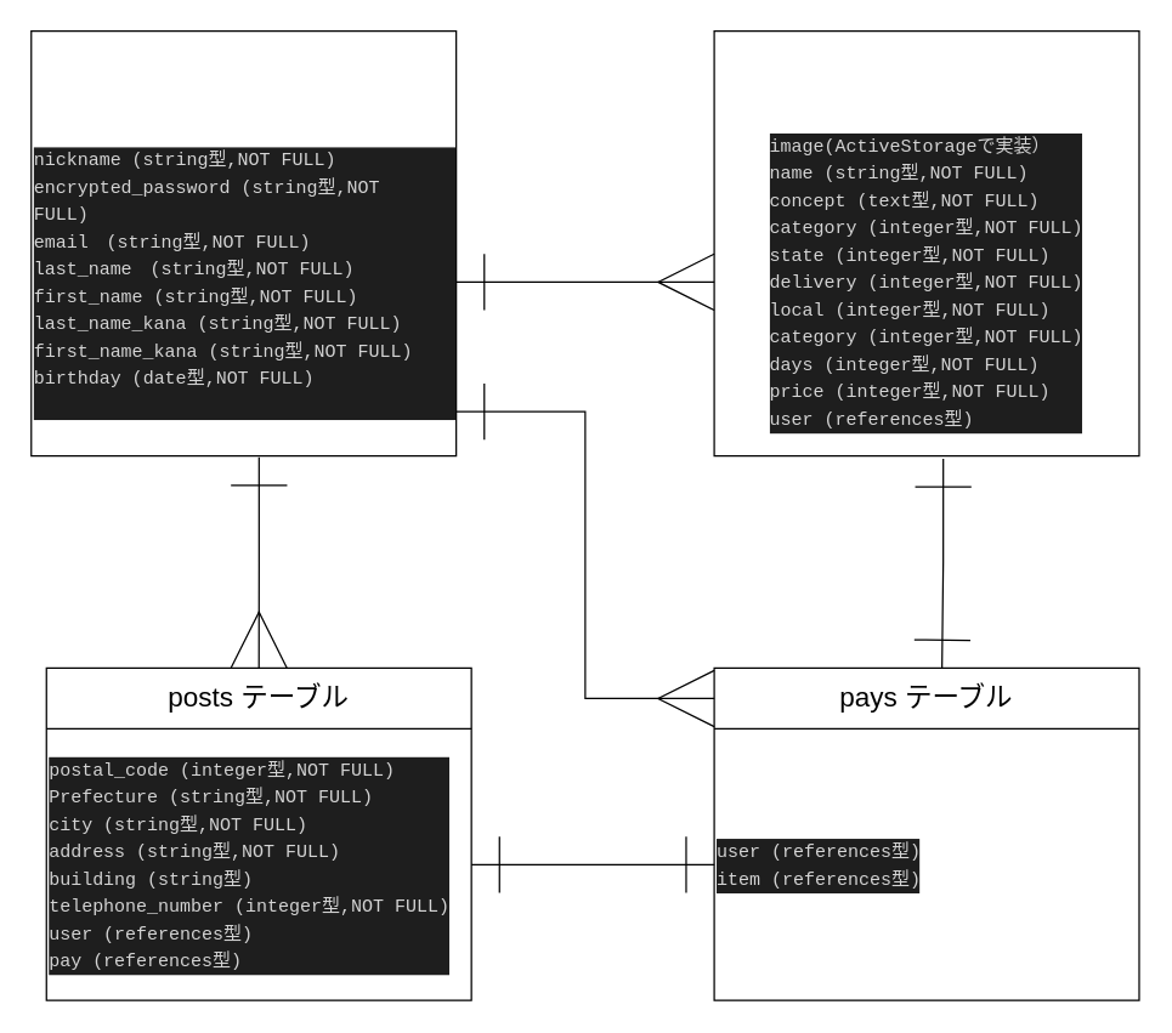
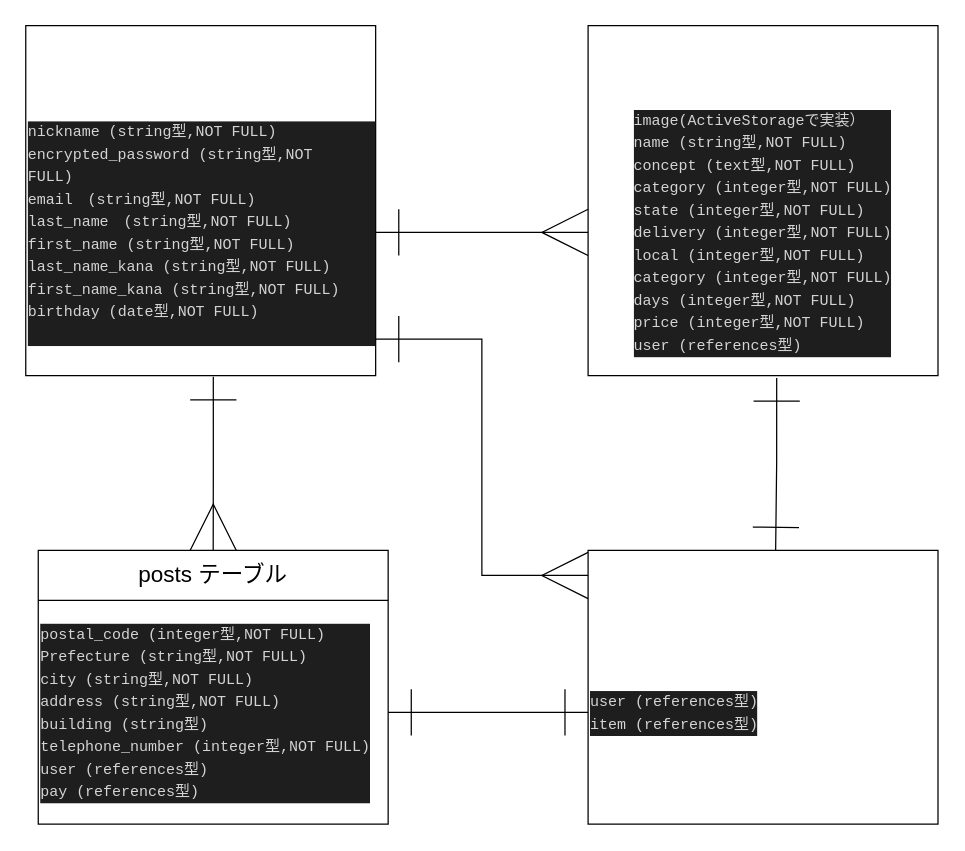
  <mxCell id="0" />
  <mxCell id="1" parent="0" />
  <mxCell id="2" value="" style="shape=table;startSize=0;container=1;collapsible=0;childLayout=tableLayout;" parent="1" vertex="1"><mxGeometry x="20" y="20" width="280" height="280" as="geometry" /></mxCell>
  <mxCell id="3" value="" style="shape=partialRectangle;collapsible=0;dropTarget=0;pointerEvents=0;fillColor=none;top=0;left=0;bottom=0;right=0;points=[[0,0.5],[1,0.5]];portConstraint=eastwest;" parent="2" vertex="1"><mxGeometry width="280" height="51" as="geometry" /></mxCell>
  <mxCell id="4" value="" style="shape=partialRectangle;collapsible=0;dropTarget=0;pointerEvents=0;fillColor=none;top=0;left=0;bottom=0;right=0;points=[[0,0.5],[1,0.5]];portConstraint=eastwest;" parent="2" vertex="1"><mxGeometry y="51" width="280" height="229" as="geometry" /></mxCell>
  <mxCell id="5" value="&lt;div style=&quot;color: rgb(212 , 212 , 212) ; background-color: rgb(30 , 30 , 30) ; font-family: &amp;#34;menlo&amp;#34; , &amp;#34;monaco&amp;#34; , &amp;#34;courier new&amp;#34; , monospace ; line-height: 18px&quot;&gt;&lt;div&gt;nickname (string型,NOT FULL)&lt;/div&gt;&lt;div&gt;encrypted_password (string型,NOT FULL)&amp;nbsp;&lt;/div&gt;&lt;div&gt;email　(string型,NOT FULL)&amp;nbsp;&lt;/div&gt;&lt;div&gt;last_name　(string型,NOT FULL)&lt;/div&gt;&lt;div&gt;first_name (string型,NOT FULL)&lt;/div&gt;&lt;div&gt;last_name_kana (string型,NOT FULL)&lt;/div&gt;&lt;div&gt;first_name_kana (string型,NOT FULL)&lt;/div&gt;&lt;div&gt;birthday (&lt;span style=&quot;font-family: &amp;#34;menlo&amp;#34; , &amp;#34;monaco&amp;#34; , &amp;#34;courier new&amp;#34; , monospace&quot;&gt;date&lt;/span&gt;型,NOT FULL)&lt;br&gt;&lt;/div&gt;&lt;br&gt;&lt;/div&gt;" style="shape=partialRectangle;html=1;whiteSpace=wrap;connectable=0;overflow=hidden;fillColor=none;top=0;left=0;bottom=0;right=0;align=left;" parent="4" vertex="1"><mxGeometry width="280" height="229" as="geometry" /></mxCell>
  <mxCell id="6" value="" style="shape=table;startSize=0;container=1;collapsible=0;childLayout=tableLayout;align=left;" parent="1" vertex="1"><mxGeometry x="470" y="20" width="280" height="280" as="geometry" /></mxCell>
  <mxCell id="7" value="" style="shape=partialRectangle;collapsible=0;dropTarget=0;pointerEvents=0;fillColor=none;top=0;left=0;bottom=0;right=0;points=[[0,0.5],[1,0.5]];portConstraint=eastwest;" parent="6" vertex="1"><mxGeometry width="280" height="51" as="geometry" /></mxCell>
  <mxCell id="8" value="" style="shape=partialRectangle;collapsible=0;dropTarget=0;pointerEvents=0;fillColor=none;top=0;left=0;bottom=0;right=0;points=[[0,0.5],[1,0.5]];portConstraint=eastwest;" parent="6" vertex="1"><mxGeometry y="51" width="280" height="229" as="geometry" /></mxCell>
  <mxCell id="9" value="&lt;div style=&quot;color: rgb(212 , 212 , 212) ; background-color: rgb(30 , 30 , 30) ; font-family: &amp;#34;menlo&amp;#34; , &amp;#34;monaco&amp;#34; , &amp;#34;courier new&amp;#34; , monospace ; line-height: 18px&quot;&gt;&lt;div style=&quot;font-family: &amp;#34;menlo&amp;#34; , &amp;#34;monaco&amp;#34; , &amp;#34;courier new&amp;#34; , monospace ; line-height: 18px&quot;&gt;&lt;div style=&quot;font-family: &amp;#34;menlo&amp;#34; , &amp;#34;monaco&amp;#34; , &amp;#34;courier new&amp;#34; , monospace ; line-height: 18px&quot;&gt;&lt;div style=&quot;text-align: left&quot;&gt;image(ActiveStorageで実装）&lt;/div&gt;&lt;div style=&quot;text-align: left&quot;&gt;name (string型,NOT FULL)&lt;/div&gt;&lt;div style=&quot;text-align: left&quot;&gt;concept (text型,NOT FULL)&lt;/div&gt;&lt;div style=&quot;text-align: left&quot;&gt;category (integer型,NOT FULL)&lt;/div&gt;&lt;div style=&quot;text-align: left&quot;&gt;state (integer型,NOT FULL)&lt;/div&gt;&lt;div style=&quot;text-align: left&quot;&gt;delivery (integer型,NOT FULL)&lt;/div&gt;&lt;div style=&quot;text-align: left&quot;&gt;local (integer型,NOT FULL)&lt;/div&gt;&lt;div style=&quot;text-align: left&quot;&gt;category (integer型,NOT FULL)&lt;/div&gt;&lt;div style=&quot;text-align: left&quot;&gt;days (integer型,NOT FULL)&lt;/div&gt;&lt;div style=&quot;text-align: left&quot;&gt;price (integer型,NOT FULL)&lt;/div&gt;&lt;div style=&quot;text-align: left&quot;&gt;user (references型)&lt;br&gt;&lt;/div&gt;&lt;/div&gt;&lt;/div&gt;&lt;/div&gt;" style="shape=partialRectangle;html=1;whiteSpace=wrap;connectable=0;overflow=hidden;fillColor=none;top=0;left=0;bottom=0;right=0;" parent="8" vertex="1"><mxGeometry width="280" height="229" as="geometry" /></mxCell>
  <mxCell id="10" value="" style="shape=table;startSize=0;container=1;collapsible=0;childLayout=tableLayout;" parent="1" vertex="1"><mxGeometry x="470" y="440" width="280" height="219" as="geometry" /></mxCell>
  <mxCell id="11" value="" style="shape=partialRectangle;collapsible=0;dropTarget=0;pointerEvents=0;fillColor=none;top=0;left=0;bottom=0;right=0;points=[[0,0.5],[1,0.5]];portConstraint=eastwest;" parent="10" vertex="1"><mxGeometry width="280" height="40" as="geometry" /></mxCell>
- <mxCell id="12" value="&lt;font style=&quot;font-size: 18px&quot;&gt;pays テーブル&lt;/font&gt;" style="shape=partialRectangle;html=1;whiteSpace=wrap;connectable=0;overflow=hidden;fillColor=none;top=0;left=0;bottom=0;right=0;" parent="11" vertex="1"><mxGeometry width="280" height="40" as="geometry" /></mxCell>
  <mxCell id="13" value="" style="shape=partialRectangle;collapsible=0;dropTarget=0;pointerEvents=0;fillColor=none;top=0;left=0;bottom=0;right=0;points=[[0,0.5],[1,0.5]];portConstraint=eastwest;" parent="10" vertex="1"><mxGeometry y="40" width="280" height="179" as="geometry" /></mxCell>
  <mxCell id="14" value="&lt;div style=&quot;color: rgb(212 , 212 , 212) ; background-color: rgb(30 , 30 , 30) ; font-family: &amp;#34;menlo&amp;#34; , &amp;#34;monaco&amp;#34; , &amp;#34;courier new&amp;#34; , monospace ; line-height: 18px&quot;&gt;&lt;div style=&quot;font-family: &amp;#34;menlo&amp;#34; , &amp;#34;monaco&amp;#34; , &amp;#34;courier new&amp;#34; , monospace ; line-height: 18px&quot;&gt;&lt;div&gt;user (references型)&lt;br&gt;&lt;/div&gt;&lt;div&gt;item (references型)&lt;/div&gt;&lt;/div&gt;&lt;/div&gt;" style="shape=partialRectangle;html=1;whiteSpace=wrap;connectable=0;overflow=hidden;fillColor=none;top=0;left=0;bottom=0;right=0;align=left;" parent="13" vertex="1"><mxGeometry width="280" height="179" as="geometry" /></mxCell>
  <mxCell id="15" value="" style="shape=table;startSize=0;container=1;collapsible=0;childLayout=tableLayout;" parent="1" vertex="1"><mxGeometry x="30" y="440" width="280" height="219" as="geometry" /></mxCell>
  <mxCell id="16" value="" style="shape=partialRectangle;collapsible=0;dropTarget=0;pointerEvents=0;fillColor=none;top=0;left=0;bottom=0;right=0;points=[[0,0.5],[1,0.5]];portConstraint=eastwest;" parent="15" vertex="1"><mxGeometry width="280" height="40" as="geometry" /></mxCell>
  <mxCell id="17" value="&lt;font style=&quot;font-size: 18px&quot;&gt;posts テーブル&lt;/font&gt;" style="shape=partialRectangle;html=1;whiteSpace=wrap;connectable=0;overflow=hidden;fillColor=none;top=0;left=0;bottom=0;right=0;" parent="16" vertex="1"><mxGeometry width="280" height="40" as="geometry" /></mxCell>
  <mxCell id="18" value="" style="shape=partialRectangle;collapsible=0;dropTarget=0;pointerEvents=0;fillColor=none;top=0;left=0;bottom=0;right=0;points=[[0,0.5],[1,0.5]];portConstraint=eastwest;" parent="15" vertex="1"><mxGeometry y="40" width="280" height="179" as="geometry" /></mxCell>
  <mxCell id="19" value="&lt;div style=&quot;color: rgb(212 , 212 , 212) ; background-color: rgb(30 , 30 , 30) ; font-family: &amp;#34;menlo&amp;#34; , &amp;#34;monaco&amp;#34; , &amp;#34;courier new&amp;#34; , monospace ; line-height: 18px&quot;&gt;&lt;div&gt;&lt;div&gt;postal_code (integer型,NOT FULL)&lt;/div&gt;&lt;div&gt;Prefecture (string型,NOT FULL)&amp;nbsp;&lt;/div&gt;&lt;div&gt;city (string型,NOT FULL)&lt;/div&gt;&lt;div&gt;address (string型,NOT FULL)&lt;/div&gt;&lt;div&gt;building (string型)&lt;/div&gt;&lt;div&gt;telephone_number (integer型,NOT FULL)&lt;/div&gt;&lt;div&gt;user (references型)&lt;/div&gt;&lt;div&gt;pay (references型)&lt;/div&gt;&lt;/div&gt;&lt;/div&gt;" style="shape=partialRectangle;html=1;whiteSpace=wrap;connectable=0;overflow=hidden;fillColor=none;top=0;left=0;bottom=0;right=0;align=left;" parent="18" vertex="1"><mxGeometry width="280" height="179" as="geometry" /></mxCell>
  <mxCell id="20" style="edgeStyle=orthogonalEdgeStyle;rounded=0;orthogonalLoop=1;jettySize=auto;html=1;exitX=1;exitY=0.5;exitDx=0;exitDy=0;entryX=0;entryY=0.5;entryDx=0;entryDy=0;endArrow=ERmany;endFill=0;align=left;horizontal=1;startArrow=ERone;startFill=0;strokeWidth=1;endSize=35;startSize=35;" parent="1" source="4" target="8" edge="1"><mxGeometry relative="1" as="geometry" /></mxCell>
  <mxCell id="21" style="edgeStyle=orthogonalEdgeStyle;rounded=0;orthogonalLoop=1;jettySize=auto;html=1;exitX=0.536;exitY=1.004;exitDx=0;exitDy=0;entryX=0.5;entryY=0;entryDx=0;entryDy=0;endArrow=ERmany;endFill=0;align=left;horizontal=1;startArrow=ERone;startFill=0;strokeWidth=1;endSize=35;startSize=35;entryPerimeter=0;exitPerimeter=0;" parent="1" source="4" target="16" edge="1"><mxGeometry relative="1" as="geometry"><mxPoint x="30" y="370" as="sourcePoint" /><mxPoint x="200" y="370" as="targetPoint" /></mxGeometry></mxCell>
  <mxCell id="22" style="edgeStyle=orthogonalEdgeStyle;rounded=0;orthogonalLoop=1;jettySize=auto;html=1;exitX=0.539;exitY=1.009;exitDx=0;exitDy=0;entryX=0.536;entryY=0;entryDx=0;entryDy=0;endArrow=ERone;endFill=0;align=left;horizontal=1;startArrow=ERone;startFill=0;strokeWidth=1;endSize=35;startSize=35;entryPerimeter=0;exitPerimeter=0;" parent="1" source="8" target="11" edge="1"><mxGeometry relative="1" as="geometry"><mxPoint x="599.98" y="270.016" as="sourcePoint" /><mxPoint x="599.9" y="409.1" as="targetPoint" /><Array as="points"><mxPoint x="621" y="370" /></Array></mxGeometry></mxCell>
  <mxCell id="23" style="edgeStyle=orthogonalEdgeStyle;rounded=0;orthogonalLoop=1;jettySize=auto;html=1;exitX=1;exitY=0.5;exitDx=0;exitDy=0;entryX=0;entryY=0.5;entryDx=0;entryDy=0;endArrow=ERone;endFill=0;align=left;horizontal=1;startArrow=ERone;startFill=0;strokeWidth=1;endSize=35;startSize=35;" parent="1" source="18" target="13" edge="1"><mxGeometry relative="1" as="geometry"><mxPoint x="630.92" y="312.061" as="sourcePoint" /><mxPoint x="630.08" y="450" as="targetPoint" /><Array as="points"><mxPoint x="430" y="570" /><mxPoint x="430" y="570" /></Array></mxGeometry></mxCell>
  <mxCell id="24" style="edgeStyle=orthogonalEdgeStyle;rounded=0;orthogonalLoop=1;jettySize=auto;html=1;exitX=1;exitY=0.873;exitDx=0;exitDy=0;endArrow=ERmany;endFill=0;align=left;horizontal=1;startArrow=ERone;startFill=0;strokeWidth=1;endSize=35;startSize=35;exitPerimeter=0;" parent="1" source="4" target="11" edge="1"><mxGeometry relative="1" as="geometry"><mxPoint x="310" y="360" as="sourcePoint" /><mxPoint x="480" y="360" as="targetPoint" /></mxGeometry></mxCell>
